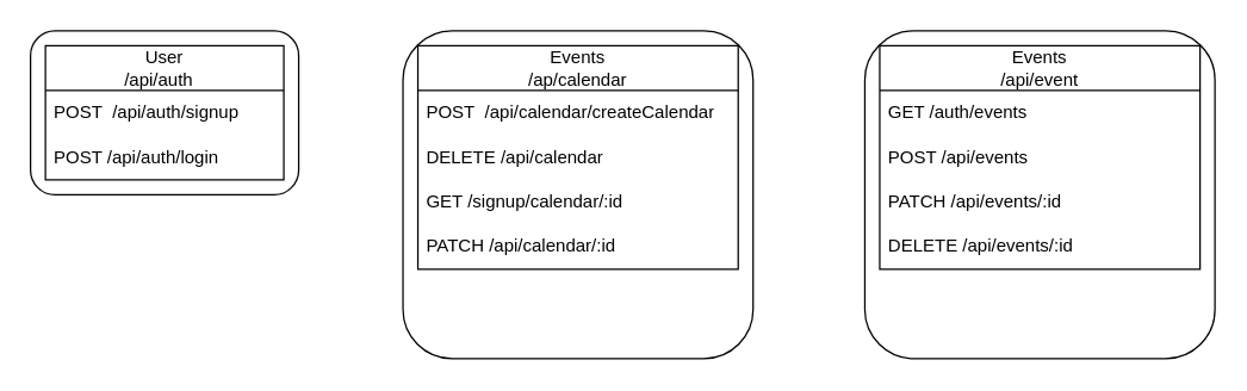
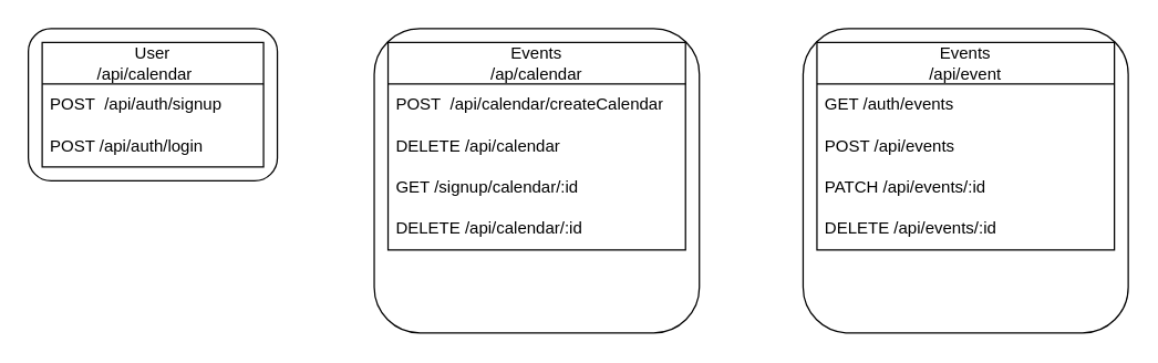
  <mxCell id="0" />
  <mxCell id="1" parent="0" />
  <mxCell id="2" value="" style="rounded=1;whiteSpace=wrap;html=1;" vertex="1" parent="1"><mxGeometry x="20" y="20" width="180" height="110" as="geometry" /></mxCell>
- <mxCell id="3" value="User&lt;br&gt;/api/auth&lt;span style=&quot;white-space: pre;&quot;&gt;&#09;&lt;/span&gt;" style="swimlane;fontStyle=0;childLayout=stackLayout;horizontal=1;startSize=30;horizontalStack=0;resizeParent=1;resizeParentMax=0;resizeLast=0;collapsible=1;marginBottom=0;whiteSpace=wrap;html=1;" vertex="1" parent="1"><mxGeometry x="30" y="30" width="160" height="90" as="geometry"><mxRectangle x="90" y="130" width="70" height="30" as="alternateBounds" /></mxGeometry></mxCell>
+ <mxCell id="3" value="User&lt;br&gt;/api/calendar&lt;span style=&quot;white-space: pre;&quot;&gt;&#09;&lt;/span&gt;" style="swimlane;fontStyle=0;childLayout=stackLayout;horizontal=1;startSize=30;horizontalStack=0;resizeParent=1;resizeParentMax=0;resizeLast=0;collapsible=1;marginBottom=0;whiteSpace=wrap;html=1;" vertex="1" parent="1"><mxGeometry x="30" y="30" width="160" height="90" as="geometry"><mxRectangle x="90" y="130" width="70" height="30" as="alternateBounds" /></mxGeometry></mxCell>
  <mxCell id="4" value="POST&amp;nbsp; /api/auth/signup" style="text;strokeColor=none;fillColor=none;align=left;verticalAlign=middle;spacingLeft=4;spacingRight=4;overflow=hidden;points=[[0,0.5],[1,0.5]];portConstraint=eastwest;rotatable=0;whiteSpace=wrap;html=1;" vertex="1" parent="3"><mxGeometry y="30" width="160" height="30" as="geometry" /></mxCell>
  <mxCell id="5" value="POST /api/auth/login" style="text;strokeColor=none;fillColor=none;align=left;verticalAlign=middle;spacingLeft=4;spacingRight=4;overflow=hidden;points=[[0,0.5],[1,0.5]];portConstraint=eastwest;rotatable=0;whiteSpace=wrap;html=1;" vertex="1" parent="3"><mxGeometry y="60" width="160" height="30" as="geometry" /></mxCell>
  <mxCell id="6" value="" style="rounded=1;whiteSpace=wrap;html=1;" vertex="1" parent="1"><mxGeometry x="270" y="20" width="235" height="220" as="geometry" /></mxCell>
  <mxCell id="7" value="Events&lt;br&gt;/ap/calendar" style="swimlane;fontStyle=0;childLayout=stackLayout;horizontal=1;startSize=30;horizontalStack=0;resizeParent=1;resizeParentMax=0;resizeLast=0;collapsible=1;marginBottom=0;whiteSpace=wrap;html=1;" vertex="1" parent="1"><mxGeometry x="280" y="30" width="215" height="150" as="geometry"><mxRectangle x="90" y="130" width="70" height="30" as="alternateBounds" /></mxGeometry></mxCell>
  <mxCell id="8" value="POST&amp;nbsp; /api/calendar/createCalendar" style="text;strokeColor=none;fillColor=none;align=left;verticalAlign=middle;spacingLeft=4;spacingRight=4;overflow=hidden;points=[[0,0.5],[1,0.5]];portConstraint=eastwest;rotatable=0;whiteSpace=wrap;html=1;" vertex="1" parent="7"><mxGeometry y="30" width="215" height="30" as="geometry" /></mxCell>
  <mxCell id="9" value="DELETE /api/calendar" style="text;strokeColor=none;fillColor=none;align=left;verticalAlign=middle;spacingLeft=4;spacingRight=4;overflow=hidden;points=[[0,0.5],[1,0.5]];portConstraint=eastwest;rotatable=0;whiteSpace=wrap;html=1;" vertex="1" parent="7"><mxGeometry y="60" width="215" height="30" as="geometry" /></mxCell>
  <mxCell id="10" value="GET /signup/calendar/:id" style="text;strokeColor=none;fillColor=none;align=left;verticalAlign=middle;spacingLeft=4;spacingRight=4;overflow=hidden;points=[[0,0.5],[1,0.5]];portConstraint=eastwest;rotatable=0;whiteSpace=wrap;html=1;" vertex="1" parent="7"><mxGeometry y="90" width="215" height="30" as="geometry" /></mxCell>
- <mxCell id="11" value="PATCH /api/calendar/:id" style="text;strokeColor=none;fillColor=none;align=left;verticalAlign=middle;spacingLeft=4;spacingRight=4;overflow=hidden;points=[[0,0.5],[1,0.5]];portConstraint=eastwest;rotatable=0;whiteSpace=wrap;html=1;" vertex="1" parent="7"><mxGeometry y="120" width="215" height="30" as="geometry" /></mxCell>
+ <mxCell id="11" value="DELETE /api/calendar/:id" style="text;strokeColor=none;fillColor=none;align=left;verticalAlign=middle;spacingLeft=4;spacingRight=4;overflow=hidden;points=[[0,0.5],[1,0.5]];portConstraint=eastwest;rotatable=0;whiteSpace=wrap;html=1;" vertex="1" parent="7"><mxGeometry y="120" width="215" height="30" as="geometry" /></mxCell>
  <mxCell id="12" value="" style="rounded=1;whiteSpace=wrap;html=1;" vertex="1" parent="1"><mxGeometry x="580" y="20" width="235" height="220" as="geometry" /></mxCell>
  <mxCell id="13" value="Events&lt;br&gt;/api/event" style="swimlane;fontStyle=0;childLayout=stackLayout;horizontal=1;startSize=30;horizontalStack=0;resizeParent=1;resizeParentMax=0;resizeLast=0;collapsible=1;marginBottom=0;whiteSpace=wrap;html=1;" vertex="1" parent="1"><mxGeometry x="590" y="30" width="215" height="150" as="geometry"><mxRectangle x="90" y="130" width="70" height="30" as="alternateBounds" /></mxGeometry></mxCell>
  <mxCell id="14" value="GET /auth/events&lt;span style=&quot;white-space: pre;&quot;&gt;&#09;&lt;/span&gt;&lt;br&gt;" style="text;strokeColor=none;fillColor=none;align=left;verticalAlign=middle;spacingLeft=4;spacingRight=4;overflow=hidden;points=[[0,0.5],[1,0.5]];portConstraint=eastwest;rotatable=0;whiteSpace=wrap;html=1;" vertex="1" parent="13"><mxGeometry y="30" width="215" height="30" as="geometry" /></mxCell>
  <mxCell id="15" value="POST /api/events" style="text;strokeColor=none;fillColor=none;align=left;verticalAlign=middle;spacingLeft=4;spacingRight=4;overflow=hidden;points=[[0,0.5],[1,0.5]];portConstraint=eastwest;rotatable=0;whiteSpace=wrap;html=1;" vertex="1" parent="13"><mxGeometry y="60" width="215" height="30" as="geometry" /></mxCell>
  <mxCell id="16" value="PATCH /api/events/:id" style="text;strokeColor=none;fillColor=none;align=left;verticalAlign=middle;spacingLeft=4;spacingRight=4;overflow=hidden;points=[[0,0.5],[1,0.5]];portConstraint=eastwest;rotatable=0;whiteSpace=wrap;html=1;" vertex="1" parent="13"><mxGeometry y="90" width="215" height="30" as="geometry" /></mxCell>
  <mxCell id="17" value="DELETE /api/events/:id" style="text;strokeColor=none;fillColor=none;align=left;verticalAlign=middle;spacingLeft=4;spacingRight=4;overflow=hidden;points=[[0,0.5],[1,0.5]];portConstraint=eastwest;rotatable=0;whiteSpace=wrap;html=1;" vertex="1" parent="13"><mxGeometry y="120" width="215" height="30" as="geometry" /></mxCell>
